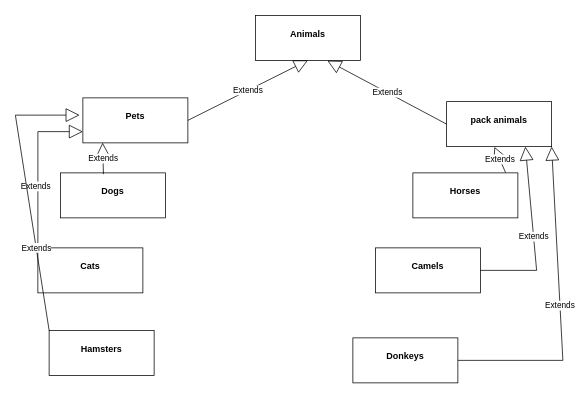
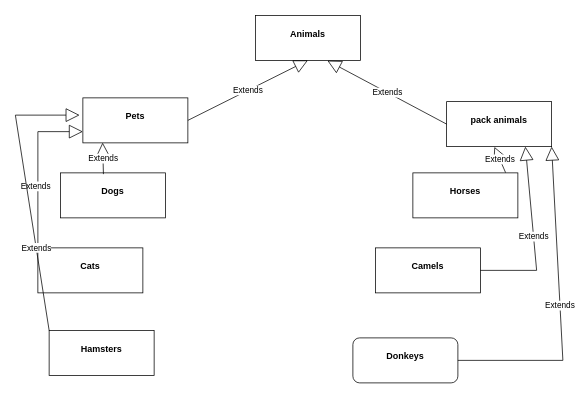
  <mxCell id="0" />
  <mxCell id="1" parent="0" />
  <mxCell id="2" value="&lt;p style=&quot;margin:0px;margin-top:4px;text-align:center;&quot;&gt;&lt;br&gt;&lt;b&gt;Animals&lt;/b&gt;&lt;/p&gt;" style="verticalAlign=top;align=left;overflow=fill;fontSize=12;fontFamily=Helvetica;html=1;" vertex="1" parent="1"><mxGeometry x="340" y="20" width="140" height="60" as="geometry" /></mxCell>
  <mxCell id="3" value="&lt;p style=&quot;margin:0px;margin-top:4px;text-align:center;&quot;&gt;&lt;br&gt;&lt;b&gt;Pets&lt;/b&gt;&lt;/p&gt;" style="verticalAlign=top;align=left;overflow=fill;fontSize=12;fontFamily=Helvetica;html=1;" vertex="1" parent="1"><mxGeometry x="110" y="130" width="140" height="60" as="geometry" /></mxCell>
  <mxCell id="4" value="&lt;p style=&quot;margin:0px;margin-top:4px;text-align:center;&quot;&gt;&lt;br&gt;&lt;b&gt;pack animals&lt;/b&gt;&lt;/p&gt;" style="verticalAlign=top;align=left;overflow=fill;fontSize=12;fontFamily=Helvetica;html=1;" vertex="1" parent="1"><mxGeometry x="595" y="135" width="140" height="60" as="geometry" /></mxCell>
  <mxCell id="5" value="&lt;p style=&quot;margin:0px;margin-top:4px;text-align:center;&quot;&gt;&lt;br&gt;&lt;b&gt;Dogs&lt;/b&gt;&lt;/p&gt;" style="verticalAlign=top;align=left;overflow=fill;fontSize=12;fontFamily=Helvetica;html=1;" vertex="1" parent="1"><mxGeometry x="80" y="230" width="140" height="60" as="geometry" /></mxCell>
  <mxCell id="6" value="&lt;p style=&quot;margin:0px;margin-top:4px;text-align:center;&quot;&gt;&lt;br&gt;&lt;b&gt;Cats&lt;/b&gt;&lt;/p&gt;" style="verticalAlign=top;align=left;overflow=fill;fontSize=12;fontFamily=Helvetica;html=1;" vertex="1" parent="1"><mxGeometry x="50" y="330" width="140" height="60" as="geometry" /></mxCell>
  <mxCell id="7" value="&lt;p style=&quot;margin:0px;margin-top:4px;text-align:center;&quot;&gt;&lt;br&gt;&lt;b&gt;Hamsters&lt;/b&gt;&lt;/p&gt;" style="verticalAlign=top;align=left;overflow=fill;fontSize=12;fontFamily=Helvetica;html=1;" vertex="1" parent="1"><mxGeometry x="65" y="440" width="140" height="60" as="geometry" /></mxCell>
  <mxCell id="8" value="&lt;p style=&quot;margin:0px;margin-top:4px;text-align:center;&quot;&gt;&lt;br&gt;&lt;b&gt;Horses&lt;/b&gt;&lt;/p&gt;" style="verticalAlign=top;align=left;overflow=fill;fontSize=12;fontFamily=Helvetica;html=1;" vertex="1" parent="1"><mxGeometry x="550" y="230" width="140" height="60" as="geometry" /></mxCell>
  <mxCell id="9" value="&lt;p style=&quot;margin:0px;margin-top:4px;text-align:center;&quot;&gt;&lt;br&gt;&lt;b&gt;Camels&lt;/b&gt;&lt;/p&gt;" style="verticalAlign=top;align=left;overflow=fill;fontSize=12;fontFamily=Helvetica;html=1;" vertex="1" parent="1"><mxGeometry x="500" y="330" width="140" height="60" as="geometry" /></mxCell>
- <mxCell id="10" value="&lt;p style=&quot;margin:0px;margin-top:4px;text-align:center;&quot;&gt;&lt;br&gt;&lt;b&gt;Donkeys&lt;/b&gt;&lt;/p&gt;" style="verticalAlign=top;align=left;overflow=fill;fontSize=12;fontFamily=Helvetica;html=1;" vertex="1" parent="1"><mxGeometry x="470" y="450" width="140" height="60" as="geometry" /></mxCell>
+ <mxCell id="10" value="&lt;p style=&quot;margin:0px;margin-top:4px;text-align:center;&quot;&gt;&lt;br&gt;&lt;b&gt;Donkeys&lt;/b&gt;&lt;/p&gt;" style="verticalAlign=top;align=left;overflow=fill;fontSize=12;fontFamily=Helvetica;html=1;rounded=1;" vertex="1" parent="1"><mxGeometry x="470" y="450" width="140" height="60" as="geometry" /></mxCell>
  <mxCell id="11" value="Extends" style="endArrow=block;endSize=16;endFill=0;html=1;rounded=0;entryX=0.5;entryY=1;entryDx=0;entryDy=0;exitX=1;exitY=0.5;exitDx=0;exitDy=0;" edge="1" parent="1" source="3" target="2"><mxGeometry width="160" relative="1" as="geometry"><mxPoint x="280" y="290" as="sourcePoint" /><mxPoint x="440" y="290" as="targetPoint" /></mxGeometry></mxCell>
  <mxCell id="12" value="Extends" style="endArrow=block;endSize=16;endFill=0;html=1;rounded=0;entryX=0.686;entryY=1.006;entryDx=0;entryDy=0;entryPerimeter=0;exitX=0;exitY=0.5;exitDx=0;exitDy=0;" edge="1" parent="1" source="4" target="2"><mxGeometry width="160" relative="1" as="geometry"><mxPoint x="280" y="290" as="sourcePoint" /><mxPoint x="440" y="290" as="targetPoint" /></mxGeometry></mxCell>
  <mxCell id="13" value="Extends" style="endArrow=block;endSize=16;endFill=0;html=1;rounded=0;exitX=0.41;exitY=0.028;exitDx=0;exitDy=0;exitPerimeter=0;entryX=0.188;entryY=0.994;entryDx=0;entryDy=0;entryPerimeter=0;" edge="1" parent="1" source="5" target="3"><mxGeometry width="160" relative="1" as="geometry"><mxPoint x="280" y="290" as="sourcePoint" /><mxPoint x="440" y="290" as="targetPoint" /></mxGeometry></mxCell>
  <mxCell id="14" value="Extends" style="endArrow=block;endSize=16;endFill=0;html=1;rounded=0;exitX=0;exitY=0;exitDx=0;exitDy=0;entryX=0;entryY=0.75;entryDx=0;entryDy=0;" edge="1" parent="1" source="6" target="3"><mxGeometry x="-0.24" y="3" width="160" relative="1" as="geometry"><mxPoint x="280" y="290" as="sourcePoint" /><mxPoint x="440" y="290" as="targetPoint" /><Array as="points"><mxPoint x="50" y="175" /></Array><mxPoint as="offset" /></mxGeometry></mxCell>
  <mxCell id="15" value="Extends" style="endArrow=block;endSize=16;endFill=0;html=1;rounded=0;exitX=0;exitY=0;exitDx=0;exitDy=0;entryX=-0.031;entryY=0.383;entryDx=0;entryDy=0;entryPerimeter=0;" edge="1" parent="1" source="7" target="3"><mxGeometry x="-0.41" width="160" relative="1" as="geometry"><mxPoint x="280" y="290" as="sourcePoint" /><mxPoint x="440" y="290" as="targetPoint" /><Array as="points"><mxPoint x="20" y="153" /></Array><mxPoint as="offset" /></mxGeometry></mxCell>
  <mxCell id="16" value="Extends" style="endArrow=block;endSize=16;endFill=0;html=1;rounded=0;entryX=0.455;entryY=1.006;entryDx=0;entryDy=0;entryPerimeter=0;exitX=0.883;exitY=-0.006;exitDx=0;exitDy=0;exitPerimeter=0;" edge="1" parent="1" source="8" target="4"><mxGeometry width="160" relative="1" as="geometry"><mxPoint x="280" y="290" as="sourcePoint" /><mxPoint x="440" y="290" as="targetPoint" /></mxGeometry></mxCell>
  <mxCell id="17" value="Extends" style="endArrow=block;endSize=16;endFill=0;html=1;rounded=0;entryX=0.75;entryY=1;entryDx=0;entryDy=0;exitX=1;exitY=0.5;exitDx=0;exitDy=0;" edge="1" parent="1" source="9" target="4"><mxGeometry width="160" relative="1" as="geometry"><mxPoint x="290" y="290" as="sourcePoint" /><mxPoint x="450" y="290" as="targetPoint" /><Array as="points"><mxPoint x="715" y="360" /></Array></mxGeometry></mxCell>
  <mxCell id="18" value="Extends" style="endArrow=block;endSize=16;endFill=0;html=1;rounded=0;entryX=1;entryY=1;entryDx=0;entryDy=0;exitX=1;exitY=0.5;exitDx=0;exitDy=0;" edge="1" parent="1" source="10" target="4"><mxGeometry width="160" relative="1" as="geometry"><mxPoint x="290" y="390" as="sourcePoint" /><mxPoint x="450" y="390" as="targetPoint" /><Array as="points"><mxPoint x="750" y="480" /></Array></mxGeometry></mxCell>
